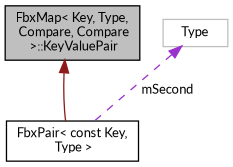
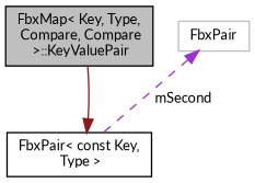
  digraph {
    fontname=Lato
    node [color=black fillcolor=white fontname=Lato fontsize=10 shape=record style=filled]
    edge [dir=back fontname=Lato fontsize=10 labelfontname=Helvetica labelfontsize=10]
    n1 [fillcolor=grey75 fontcolor=black height=0.2 label="FbxMap\< Key, Type,\l Compare, Compare\l \>::KeyValuePair" width=0.4]
    n2 [height=0.2 label="FbxPair\< const Key,\l Type \>" width=0.4]
-   n3 [color=grey75 height=0.2 label=Type width=0.4]
-   n1 -> n2 [color=firebrick4 style=solid]
+   n3 [color=grey75 height=0.2 label=FbxPair width=0.4]
+   n2 -> n1 [color=firebrick4 style=solid]
    n3 -> n2 [color=darkorchid3 label=" mSecond" style=dashed]
  }
